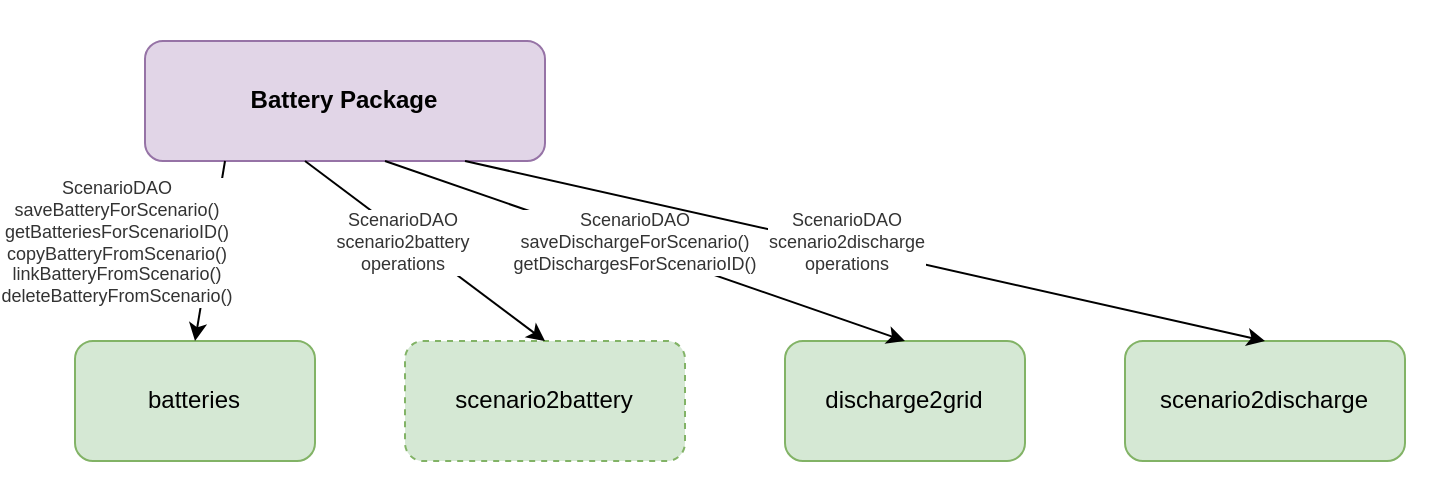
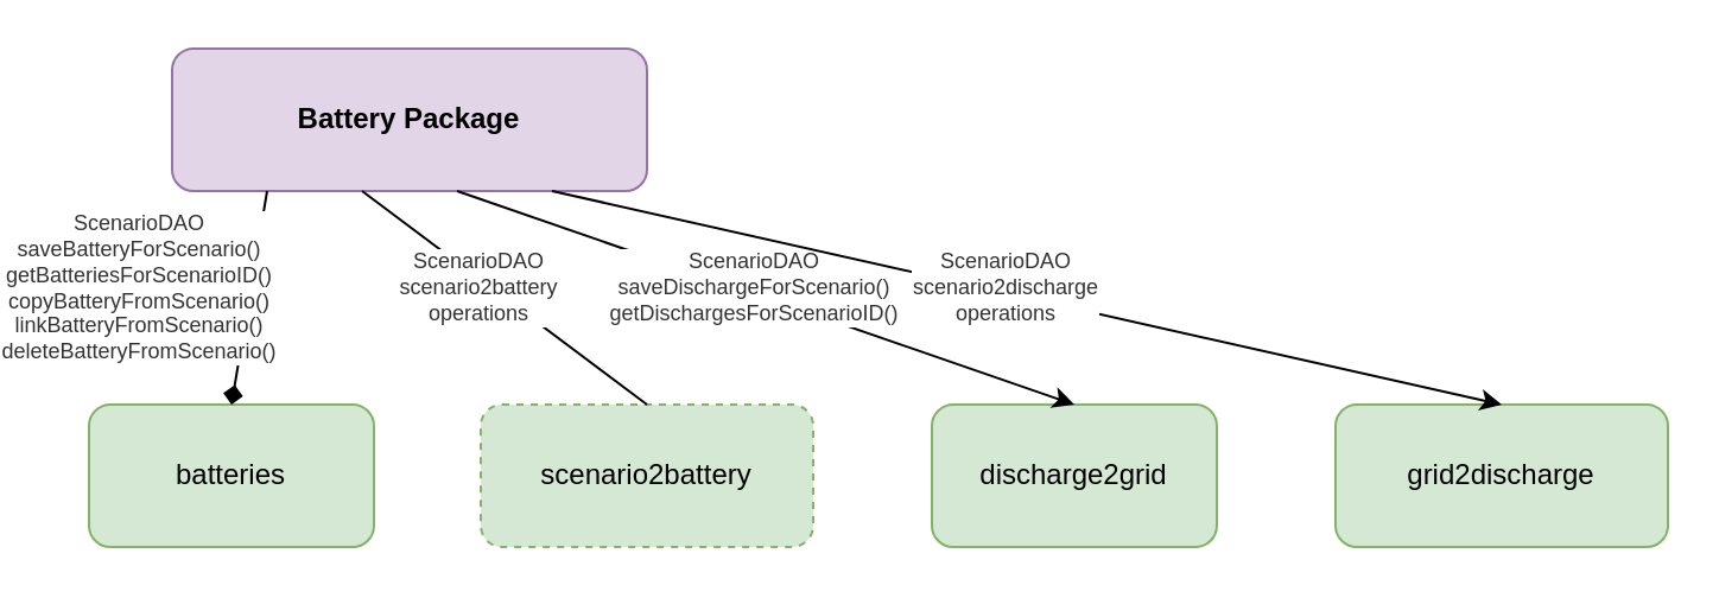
  <mxCell id="0" />
  <mxCell id="1" parent="0" />
  <mxCell id="2" value="Battery Package" style="rounded=1;whiteSpace=wrap;html=1;fillColor=#E1D5E7;strokeColor=#9673A6;fontColor=#000000;fontStyle=1;" vertex="1" parent="1"><mxGeometry x="55" y="20" width="200" height="60" as="geometry" /></mxCell>
  <mxCell id="3" value="batteries" style="rounded=1;whiteSpace=wrap;html=1;fillColor=#D5E8D4;strokeColor=#82B366;fontColor=#000000;" vertex="1" parent="1"><mxGeometry x="20" y="170" width="120" height="60" as="geometry" /></mxCell>
  <mxCell id="4" value="scenario2battery" style="rounded=1;whiteSpace=wrap;html=1;fillColor=#D5E8D4;strokeColor=#82B366;fontColor=#000000;dashed=1;" vertex="1" parent="1"><mxGeometry x="185" y="170" width="140" height="60" as="geometry" /></mxCell>
  <mxCell id="5" value="discharge2grid" style="rounded=1;whiteSpace=wrap;html=1;fillColor=#D5E8D4;strokeColor=#82B366;fontColor=#000000;" vertex="1" parent="1"><mxGeometry x="375" y="170" width="120" height="60" as="geometry" /></mxCell>
- <mxCell id="6" value="scenario2discharge" style="rounded=1;whiteSpace=wrap;html=1;fillColor=#D5E8D4;strokeColor=#82B366;fontColor=#000000;" vertex="1" parent="1"><mxGeometry x="545" y="170" width="140" height="60" as="geometry" /></mxCell>
- <mxCell id="7" value="" style="endArrow=classic;html=1;rounded=1;exitX=0.2;exitY=1;exitDx=0;exitDy=0;entryX=0.5;entryY=0;entryDx=0;entryDy=0;" edge="1" parent="1" source="2" target="3"><mxGeometry width="50" height="50" relative="1" as="geometry"><mxPoint x="255" y="270" as="sourcePoint" /><mxPoint x="305" y="220" as="targetPoint" /></mxGeometry></mxCell>
+ <mxCell id="6" value="grid2discharge" style="rounded=1;whiteSpace=wrap;html=1;fillColor=#D5E8D4;strokeColor=#82B366;fontColor=#000000;" vertex="1" parent="1"><mxGeometry x="545" y="170" width="140" height="60" as="geometry" /></mxCell>
+ <mxCell id="7" value="" style="endArrow=diamond;html=1;rounded=1;exitX=0.2;exitY=1;exitDx=0;exitDy=0;entryX=0.5;entryY=0;entryDx=0;entryDy=0;" edge="1" parent="1" source="2" target="3"><mxGeometry width="50" height="50" relative="1" as="geometry"><mxPoint x="255" y="270" as="sourcePoint" /><mxPoint x="305" y="220" as="targetPoint" /></mxGeometry></mxCell>
  <mxCell id="8" value="ScenarioDAO&#10;saveBatteryForScenario()&#10;getBatteriesForScenarioID()&#10;copyBatteryFromScenario()&#10;linkBatteryFromScenario()&#10;deleteBatteryFromScenario()" style="edgeLabel;html=1;align=center;verticalAlign=middle;resizable=0;points=[];fontSize=9;fontColor=#333333;" vertex="1" connectable="0" parent="7"><mxGeometry x="-0.2" y="1" relative="1" as="geometry"><mxPoint x="-50" y="5" as="offset" /></mxGeometry></mxCell>
- <mxCell id="9" value="" style="endArrow=classic;html=1;rounded=1;exitX=0.4;exitY=1;exitDx=0;exitDy=0;entryX=0.5;entryY=0;entryDx=0;entryDy=0;" edge="1" parent="1" source="2" target="4"><mxGeometry width="50" height="50" relative="1" as="geometry"><mxPoint x="255" y="270" as="sourcePoint" /><mxPoint x="305" y="220" as="targetPoint" /></mxGeometry></mxCell>
+ <mxCell id="9" value="" style="endArrow=none;html=1;rounded=1;exitX=0.4;exitY=1;exitDx=0;exitDy=0;entryX=0.5;entryY=0;entryDx=0;entryDy=0;" edge="1" parent="1" source="2" target="4"><mxGeometry width="50" height="50" relative="1" as="geometry"><mxPoint x="255" y="270" as="sourcePoint" /><mxPoint x="305" y="220" as="targetPoint" /></mxGeometry></mxCell>
  <mxCell id="10" value="ScenarioDAO&#10;scenario2battery&#10;operations" style="edgeLabel;html=1;align=center;verticalAlign=middle;resizable=0;points=[];fontSize=9;fontColor=#333333;" vertex="1" connectable="0" parent="9"><mxGeometry x="-0.2" y="1" relative="1" as="geometry"><mxPoint x="0" y="5" as="offset" /></mxGeometry></mxCell>
  <mxCell id="11" value="" style="endArrow=classic;html=1;rounded=1;exitX=0.6;exitY=1;exitDx=0;exitDy=0;entryX=0.5;entryY=0;entryDx=0;entryDy=0;" edge="1" parent="1" source="2" target="5"><mxGeometry width="50" height="50" relative="1" as="geometry"><mxPoint x="255" y="270" as="sourcePoint" /><mxPoint x="305" y="220" as="targetPoint" /></mxGeometry></mxCell>
  <mxCell id="12" value="ScenarioDAO&#10;saveDischargeForScenario()&#10;getDischargesForScenarioID()" style="edgeLabel;html=1;align=center;verticalAlign=middle;resizable=0;points=[];fontSize=9;fontColor=#333333;" vertex="1" connectable="0" parent="11"><mxGeometry x="-0.2" y="1" relative="1" as="geometry"><mxPoint x="20" y="5" as="offset" /></mxGeometry></mxCell>
  <mxCell id="13" value="" style="endArrow=classic;html=1;rounded=1;exitX=0.8;exitY=1;exitDx=0;exitDy=0;entryX=0.5;entryY=0;entryDx=0;entryDy=0;" edge="1" parent="1" source="2" target="6"><mxGeometry width="50" height="50" relative="1" as="geometry"><mxPoint x="255" y="270" as="sourcePoint" /><mxPoint x="305" y="220" as="targetPoint" /></mxGeometry></mxCell>
  <mxCell id="14" value="ScenarioDAO&#10;scenario2discharge&#10;operations" style="edgeLabel;html=1;align=center;verticalAlign=middle;resizable=0;points=[];fontSize=9;fontColor=#333333;" vertex="1" connectable="0" parent="13"><mxGeometry x="-0.2" y="1" relative="1" as="geometry"><mxPoint x="30" y="5" as="offset" /></mxGeometry></mxCell>
